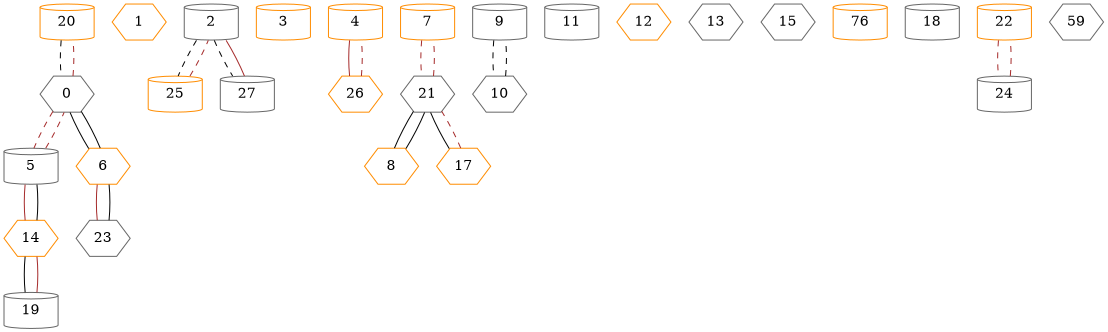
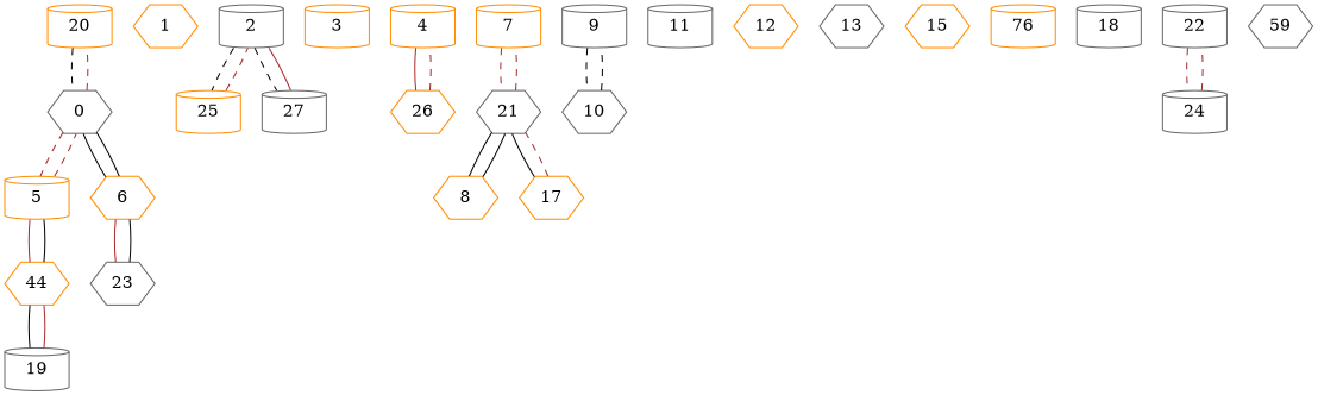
  graph {
    node [color=gray40 shape=cylinder]
    edge [color=brown style=dashed]
    20 [color=darkorange]
    0 [shape=hexagon]
-   5
+   5 [color=darkorange]
    6 [color=darkorange shape=hexagon]
-   14 [color=darkorange shape=hexagon]
+   14 [color=darkorange shape=hexagon label=44]
    23 [shape=hexagon]
    19
    1 [color=darkorange shape=hexagon]
    2
    25 [color=darkorange]
    27
    3 [color=darkorange]
    4 [color=darkorange]
    26 [color=darkorange shape=hexagon]
    7 [color=darkorange]
    21 [shape=hexagon]
    8 [color=darkorange shape=hexagon]
    17 [color=darkorange shape=hexagon]
    9
    10 [shape=hexagon]
    11
    12 [color=darkorange shape=hexagon]
    13 [shape=hexagon]
-   15 [shape=hexagon]
+   15 [color=darkorange shape=hexagon]
    n25 [color=darkorange label=76]
    18
-   22 [color=darkorange]
+   22
    24
    n29 [label=59 shape=hexagon]
    20 -- 0 [color=black]
    0 -- 20
    0 -- 5
    0 -- 6 [color=black style=solid]
    5 -- 0
    5 -- 14 [style=solid]
    6 -- 0 [color=black style=solid]
    6 -- 23 [style=solid]
    14 -- 5 [color=black style=solid]
    14 -- 19 [color=black style=solid]
    23 -- 6 [color=black style=solid]
    19 -- 14 [style=solid]
    2 -- 25 [color=black]
    2 -- 27 [color=black]
    25 -- 2
    27 -- 2 [style=solid]
    4 -- 26 [style=solid]
    26 -- 4
    7 -- 21
    21 -- 7
    21 -- 8 [color=black style=solid]
    21 -- 17 [color=black style=solid]
    8 -- 21 [color=black style=solid]
    17 -- 21
    9 -- 10 [color=black]
    10 -- 9 [color=black]
    22 -- 24
    24 -- 22
  }
